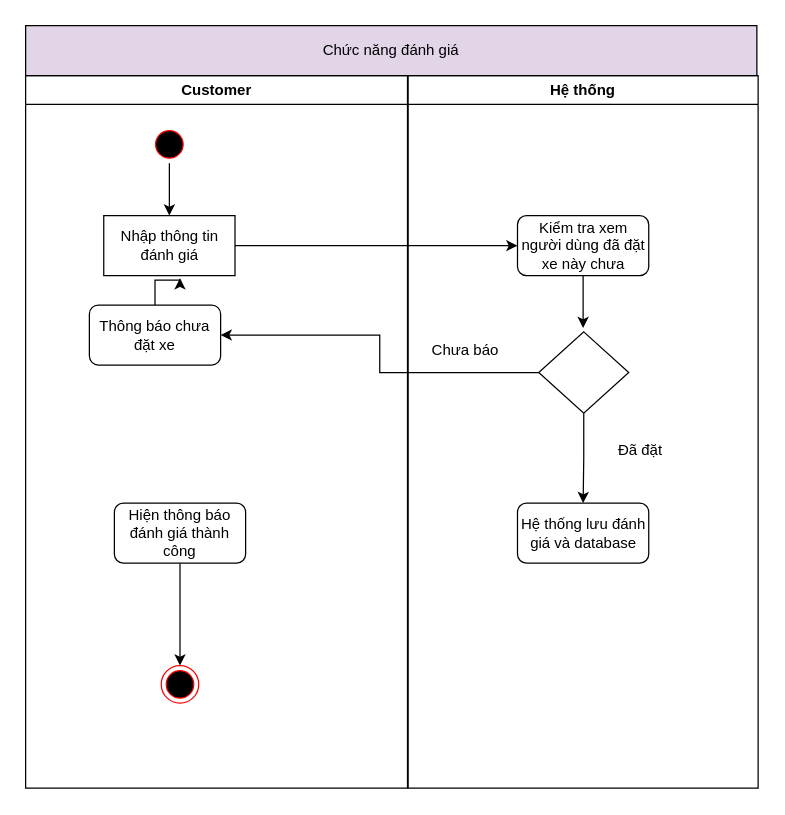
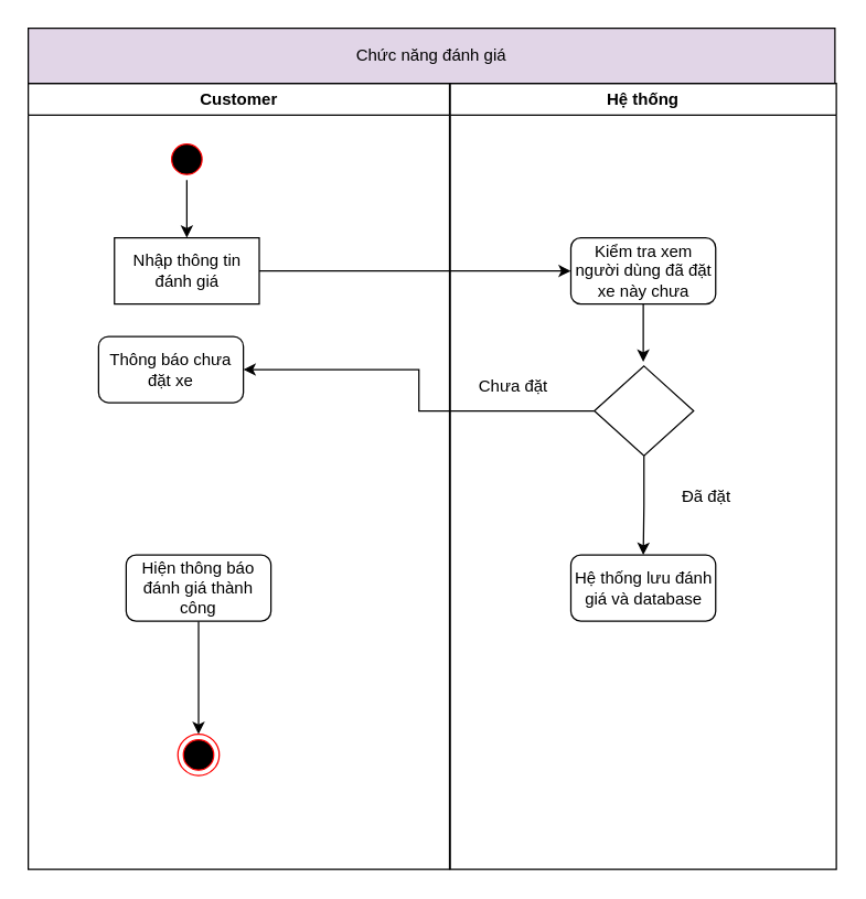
  <mxCell id="0" />
  <mxCell id="1" parent="0" />
  <mxCell id="2" value="Customer" style="swimlane;whiteSpace=wrap" parent="1" vertex="1"><mxGeometry x="20" y="60" width="305.5" height="570" as="geometry" /></mxCell>
  <mxCell id="3" value="" style="edgeStyle=orthogonalEdgeStyle;rounded=0;orthogonalLoop=1;jettySize=auto;html=1;" edge="1" parent="2" source="4" target="6"><mxGeometry relative="1" as="geometry" /></mxCell>
  <mxCell id="4" value="" style="ellipse;shape=startState;fillColor=#000000;strokeColor=#ff0000;" parent="2" vertex="1"><mxGeometry x="100" y="40" width="30" height="30" as="geometry" /></mxCell>
  <mxCell id="5" value="" style="ellipse;shape=endState;fillColor=#000000;strokeColor=#ff0000" parent="2" vertex="1"><mxGeometry x="108.5" y="472" width="30" height="30" as="geometry" /></mxCell>
  <mxCell id="6" value="Nhập thông tin đánh giá" style="whiteSpace=wrap;html=1;rounded=0;" vertex="1" parent="2"><mxGeometry x="62.5" y="112" width="105" height="48" as="geometry" /></mxCell>
  <mxCell id="7" value="Thông báo chưa đặt xe" style="rounded=1;whiteSpace=wrap;html=1;" vertex="1" parent="2"><mxGeometry x="51" y="183.5" width="105" height="48" as="geometry" /></mxCell>
  <mxCell id="8" style="edgeStyle=orthogonalEdgeStyle;rounded=0;orthogonalLoop=1;jettySize=auto;html=1;" edge="1" parent="2" source="9"><mxGeometry relative="1" as="geometry"><mxPoint x="123.5" y="472" as="targetPoint" /></mxGeometry></mxCell>
  <mxCell id="9" value="Hiện thông báo đánh giá thành công" style="rounded=1;whiteSpace=wrap;html=1;" vertex="1" parent="2"><mxGeometry x="71" y="342" width="105" height="48" as="geometry" /></mxCell>
- <mxCell id="10" style="edgeStyle=orthogonalEdgeStyle;rounded=0;orthogonalLoop=1;jettySize=auto;html=1;entryX=0.581;entryY=1.042;entryDx=0;entryDy=0;entryPerimeter=0;" edge="1" parent="2" source="7" target="6"><mxGeometry relative="1" as="geometry" /></mxCell>
  <mxCell id="11" value="Hệ thống" style="swimlane;whiteSpace=wrap;startSize=23;" parent="1" vertex="1"><mxGeometry x="326" y="60" width="280" height="570" as="geometry" /></mxCell>
  <mxCell id="12" style="edgeStyle=orthogonalEdgeStyle;rounded=0;orthogonalLoop=1;jettySize=auto;html=1;" edge="1" parent="11" source="13"><mxGeometry relative="1" as="geometry"><mxPoint x="140" y="202" as="targetPoint" /></mxGeometry></mxCell>
  <mxCell id="13" value="Kiểm tra xem người dùng đã đặt xe này chưa&lt;span style=&quot;color: rgba(0, 0, 0, 0); font-family: monospace; font-size: 0px; text-align: start; text-wrap-mode: nowrap;&quot;&gt;%3CmxGraphModel%3E%3Croot%3E%3CmxCell%20id%3D%220%22%2F%3E%3CmxCell%20id%3D%221%22%20parent%3D%220%22%2F%3E%3CmxCell%20id%3D%222%22%20value%3D%22Nh%E1%BA%ADp%20th%C3%B4ng%20tin%20%C4%91%C3%A1nh%20gi%C3%A1%22%20style%3D%22rounded%3D1%3BwhiteSpace%3Dwrap%3Bhtml%3D1%3B%22%20vertex%3D%221%22%20parent%3D%221%22%3E%3CmxGeometry%20x%3D%22201.5%22%20y%3D%22240%22%20width%3D%22105%22%20height%3D%2248%22%20as%3D%22geometry%22%2F%3E%3C%2FmxCell%3E%3C%2Froot%3E%3C%2FmxGraphModel%3E&lt;/span&gt;" style="rounded=1;whiteSpace=wrap;html=1;" vertex="1" parent="11"><mxGeometry x="87.5" y="112" width="105" height="48" as="geometry" /></mxCell>
  <mxCell id="14" value="Hệ thống lưu đánh giá và database" style="rounded=1;whiteSpace=wrap;html=1;" vertex="1" parent="11"><mxGeometry x="87.5" y="342" width="105" height="48" as="geometry" /></mxCell>
  <mxCell id="15" style="edgeStyle=orthogonalEdgeStyle;rounded=0;orthogonalLoop=1;jettySize=auto;html=1;entryX=0.5;entryY=0;entryDx=0;entryDy=0;" edge="1" parent="11" source="16" target="14"><mxGeometry relative="1" as="geometry" /></mxCell>
  <mxCell id="16" value="" style="rhombus;whiteSpace=wrap;html=1;" vertex="1" parent="11"><mxGeometry x="104.5" y="205" width="72" height="65" as="geometry" /></mxCell>
  <mxCell id="17" style="edgeStyle=orthogonalEdgeStyle;rounded=0;orthogonalLoop=1;jettySize=auto;html=1;exitX=0.5;exitY=1;exitDx=0;exitDy=0;" edge="1" parent="11" source="14" target="14"><mxGeometry relative="1" as="geometry" /></mxCell>
- <mxCell id="18" value="Chưa báo" style="text;html=1;align=center;verticalAlign=middle;whiteSpace=wrap;rounded=0;" vertex="1" parent="11"><mxGeometry x="15.5" y="205" width="60" height="30" as="geometry" /></mxCell>
+ <mxCell id="18" value="Chưa đặt" style="text;html=1;align=center;verticalAlign=middle;whiteSpace=wrap;rounded=0;" vertex="1" parent="11"><mxGeometry x="15.5" y="205" width="60" height="30" as="geometry" /></mxCell>
  <mxCell id="19" value="Đã đặt" style="text;html=1;align=center;verticalAlign=middle;whiteSpace=wrap;rounded=0;" vertex="1" parent="11"><mxGeometry x="155.5" y="285" width="60" height="30" as="geometry" /></mxCell>
  <mxCell id="20" style="edgeStyle=orthogonalEdgeStyle;rounded=0;orthogonalLoop=1;jettySize=auto;html=1;entryX=0;entryY=0.5;entryDx=0;entryDy=0;" edge="1" parent="1" source="6" target="13"><mxGeometry relative="1" as="geometry" /></mxCell>
  <mxCell id="21" style="edgeStyle=orthogonalEdgeStyle;rounded=0;orthogonalLoop=1;jettySize=auto;html=1;entryX=1;entryY=0.5;entryDx=0;entryDy=0;" edge="1" parent="1" source="16" target="7"><mxGeometry relative="1" as="geometry" /></mxCell>
  <mxCell id="22" value="Chức năng đánh giá" style="rounded=0;whiteSpace=wrap;html=1;fillColor=#e1d5e7;" vertex="1" parent="1"><mxGeometry x="20" y="20" width="585" height="40" as="geometry" /></mxCell>
